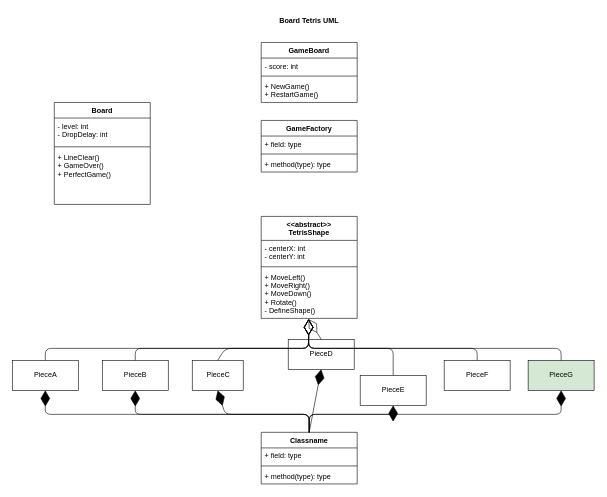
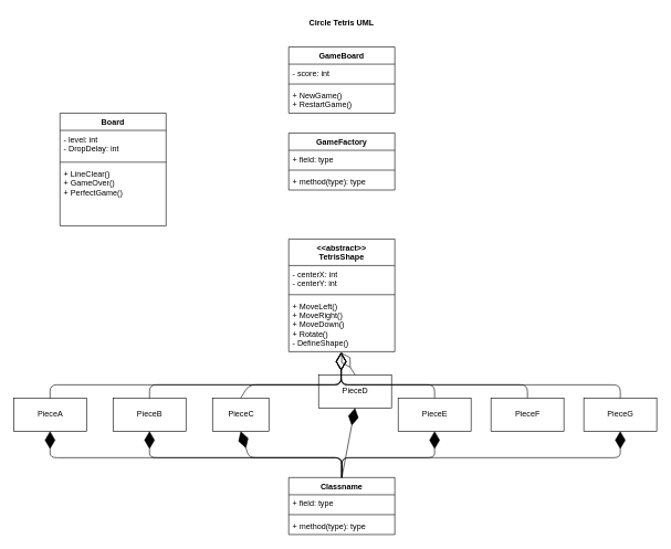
  <mxCell id="0" />
  <mxCell id="1" parent="0" />
- <mxCell id="2" value="Board Tetris UML" style="text;align=center;fontStyle=1;verticalAlign=middle;spacingLeft=3;spacingRight=3;strokeColor=none;rotatable=0;points=[[0,0.5],[1,0.5]];portConstraint=eastwest;" vertex="1" parent="1"><mxGeometry x="460" y="20" width="110" height="26" as="geometry" /></mxCell>
+ <mxCell id="2" value="Circle Tetris UML" style="text;align=center;fontStyle=1;verticalAlign=middle;spacingLeft=3;spacingRight=3;strokeColor=none;rotatable=0;points=[[0,0.5],[1,0.5]];portConstraint=eastwest;" vertex="1" parent="1"><mxGeometry x="460" y="20" width="110" height="26" as="geometry" /></mxCell>
  <mxCell id="3" value="GameBoard" style="swimlane;fontStyle=1;align=center;verticalAlign=top;childLayout=stackLayout;horizontal=1;startSize=26;horizontalStack=0;resizeParent=1;resizeParentMax=0;resizeLast=0;collapsible=1;marginBottom=0;" vertex="1" parent="1"><mxGeometry x="435" y="70" width="160" height="100" as="geometry" /></mxCell>
  <mxCell id="4" value="- score: int " style="text;strokeColor=none;fillColor=none;align=left;verticalAlign=top;spacingLeft=4;spacingRight=4;overflow=hidden;rotatable=0;points=[[0,0.5],[1,0.5]];portConstraint=eastwest;" vertex="1" parent="3"><mxGeometry y="26" width="160" height="26" as="geometry" /></mxCell>
  <mxCell id="5" value="" style="line;strokeWidth=1;fillColor=none;align=left;verticalAlign=middle;spacingTop=-1;spacingLeft=3;spacingRight=3;rotatable=0;labelPosition=right;points=[];portConstraint=eastwest;" vertex="1" parent="3"><mxGeometry y="52" width="160" height="8" as="geometry" /></mxCell>
  <mxCell id="6" value="+ NewGame()&#10;+ RestartGame()" style="text;strokeColor=none;fillColor=none;align=left;verticalAlign=top;spacingLeft=4;spacingRight=4;overflow=hidden;rotatable=0;points=[[0,0.5],[1,0.5]];portConstraint=eastwest;" vertex="1" parent="3"><mxGeometry y="60" width="160" height="40" as="geometry" /></mxCell>
  <mxCell id="7" value="GameFactory" style="swimlane;fontStyle=1;align=center;verticalAlign=top;childLayout=stackLayout;horizontal=1;startSize=26;horizontalStack=0;resizeParent=1;resizeParentMax=0;resizeLast=0;collapsible=1;marginBottom=0;" vertex="1" parent="1"><mxGeometry x="435" y="200" width="160" height="86" as="geometry" /></mxCell>
  <mxCell id="8" value="+ field: type" style="text;strokeColor=none;fillColor=none;align=left;verticalAlign=top;spacingLeft=4;spacingRight=4;overflow=hidden;rotatable=0;points=[[0,0.5],[1,0.5]];portConstraint=eastwest;" vertex="1" parent="7"><mxGeometry y="26" width="160" height="26" as="geometry" /></mxCell>
  <mxCell id="9" value="" style="line;strokeWidth=1;fillColor=none;align=left;verticalAlign=middle;spacingTop=-1;spacingLeft=3;spacingRight=3;rotatable=0;labelPosition=right;points=[];portConstraint=eastwest;" vertex="1" parent="7"><mxGeometry y="52" width="160" height="8" as="geometry" /></mxCell>
  <mxCell id="10" value="+ method(type): type" style="text;strokeColor=none;fillColor=none;align=left;verticalAlign=top;spacingLeft=4;spacingRight=4;overflow=hidden;rotatable=0;points=[[0,0.5],[1,0.5]];portConstraint=eastwest;" vertex="1" parent="7"><mxGeometry y="60" width="160" height="26" as="geometry" /></mxCell>
  <mxCell id="11" value="Board" style="swimlane;fontStyle=1;align=center;verticalAlign=top;childLayout=stackLayout;horizontal=1;startSize=26;horizontalStack=0;resizeParent=1;resizeParentMax=0;resizeLast=0;collapsible=1;marginBottom=0;" vertex="1" parent="1"><mxGeometry x="90" y="170" width="160" height="170" as="geometry" /></mxCell>
  <mxCell id="12" value="- level: int&#10;- DropDelay: int" style="text;strokeColor=none;fillColor=none;align=left;verticalAlign=top;spacingLeft=4;spacingRight=4;overflow=hidden;rotatable=0;points=[[0,0.5],[1,0.5]];portConstraint=eastwest;" vertex="1" parent="11"><mxGeometry y="26" width="160" height="44" as="geometry" /></mxCell>
  <mxCell id="13" value="" style="line;strokeWidth=1;fillColor=none;align=left;verticalAlign=middle;spacingTop=-1;spacingLeft=3;spacingRight=3;rotatable=0;labelPosition=right;points=[];portConstraint=eastwest;" vertex="1" parent="11"><mxGeometry y="70" width="160" height="8" as="geometry" /></mxCell>
  <mxCell id="14" value="+ LineClear()&#10;+ GameOver()&#10;+ PerfectGame()" style="text;strokeColor=none;fillColor=none;align=left;verticalAlign=top;spacingLeft=4;spacingRight=4;overflow=hidden;rotatable=0;points=[[0,0.5],[1,0.5]];portConstraint=eastwest;" vertex="1" parent="11"><mxGeometry y="78" width="160" height="92" as="geometry" /></mxCell>
  <mxCell id="15" value="&lt;&lt;abstract&gt;&gt;&#10;TetrisShape" style="swimlane;fontStyle=1;align=center;verticalAlign=top;childLayout=stackLayout;horizontal=1;startSize=40;horizontalStack=0;resizeParent=1;resizeParentMax=0;resizeLast=0;collapsible=1;marginBottom=0;" vertex="1" parent="1"><mxGeometry x="435" y="360" width="160" height="170" as="geometry" /></mxCell>
  <mxCell id="16" value="- centerX: int&#10;- centerY: int" style="text;strokeColor=none;fillColor=none;align=left;verticalAlign=top;spacingLeft=4;spacingRight=4;overflow=hidden;rotatable=0;points=[[0,0.5],[1,0.5]];portConstraint=eastwest;" vertex="1" parent="15"><mxGeometry y="40" width="160" height="40" as="geometry" /></mxCell>
  <mxCell id="17" value="" style="line;strokeWidth=1;fillColor=none;align=left;verticalAlign=middle;spacingTop=-1;spacingLeft=3;spacingRight=3;rotatable=0;labelPosition=right;points=[];portConstraint=eastwest;" vertex="1" parent="15"><mxGeometry y="80" width="160" height="8" as="geometry" /></mxCell>
  <mxCell id="18" value="+ MoveLeft()&#10;+ MoveRight()&#10;+ MoveDown()&#10;+ Rotate()&#10;- DefineShape()" style="text;strokeColor=none;fillColor=none;align=left;verticalAlign=top;spacingLeft=4;spacingRight=4;overflow=hidden;rotatable=0;points=[[0,0.5],[1,0.5]];portConstraint=eastwest;" vertex="1" parent="15"><mxGeometry y="88" width="160" height="82" as="geometry" /></mxCell>
  <mxCell id="19" value="PieceA" style="html=1;" vertex="1" parent="1"><mxGeometry x="20" y="600" width="110" height="50" as="geometry" /></mxCell>
  <mxCell id="20" value="PieceB" style="html=1;" vertex="1" parent="1"><mxGeometry x="170" y="600" width="110" height="50" as="geometry" /></mxCell>
  <mxCell id="21" value="PieceC" style="html=1;" vertex="1" parent="1"><mxGeometry x="320" y="600" width="85" height="50" as="geometry" /></mxCell>
  <mxCell id="22" value="PieceD" style="html=1;" vertex="1" parent="1"><mxGeometry x="480" y="565" width="110" height="50" as="geometry" /></mxCell>
- <mxCell id="23" value="PieceE" style="html=1;" vertex="1" parent="1"><mxGeometry x="600" y="625" width="110" height="50" as="geometry" /></mxCell>
+ <mxCell id="23" value="PieceE" style="html=1;" vertex="1" parent="1"><mxGeometry x="600" y="600" width="110" height="50" as="geometry" /></mxCell>
  <mxCell id="24" value="PieceF" style="html=1;" vertex="1" parent="1"><mxGeometry x="740" y="600" width="110" height="50" as="geometry" /></mxCell>
- <mxCell id="25" value="PieceG" style="html=1;fillColor=#d5e8d4;" vertex="1" parent="1"><mxGeometry x="880" y="600" width="110" height="50" as="geometry" /></mxCell>
+ <mxCell id="25" value="PieceG" style="html=1;" vertex="1" parent="1"><mxGeometry x="880" y="600" width="110" height="50" as="geometry" /></mxCell>
  <mxCell id="26" value="Classname" style="swimlane;fontStyle=1;align=center;verticalAlign=top;childLayout=stackLayout;horizontal=1;startSize=26;horizontalStack=0;resizeParent=1;resizeParentMax=0;resizeLast=0;collapsible=1;marginBottom=0;" vertex="1" parent="1"><mxGeometry x="435" y="720" width="160" height="86" as="geometry" /></mxCell>
  <mxCell id="27" value="+ field: type" style="text;strokeColor=none;fillColor=none;align=left;verticalAlign=top;spacingLeft=4;spacingRight=4;overflow=hidden;rotatable=0;points=[[0,0.5],[1,0.5]];portConstraint=eastwest;" vertex="1" parent="26"><mxGeometry y="26" width="160" height="26" as="geometry" /></mxCell>
  <mxCell id="28" value="" style="line;strokeWidth=1;fillColor=none;align=left;verticalAlign=middle;spacingTop=-1;spacingLeft=3;spacingRight=3;rotatable=0;labelPosition=right;points=[];portConstraint=eastwest;" vertex="1" parent="26"><mxGeometry y="52" width="160" height="8" as="geometry" /></mxCell>
  <mxCell id="29" value="+ method(type): type" style="text;strokeColor=none;fillColor=none;align=left;verticalAlign=top;spacingLeft=4;spacingRight=4;overflow=hidden;rotatable=0;points=[[0,0.5],[1,0.5]];portConstraint=eastwest;" vertex="1" parent="26"><mxGeometry y="60" width="160" height="26" as="geometry" /></mxCell>
  <mxCell id="30" value="" style="endArrow=diamondThin;endFill=1;endSize=24;html=1;exitX=0.5;exitY=0;exitDx=0;exitDy=0;entryX=0.5;entryY=1;entryDx=0;entryDy=0;" edge="1" parent="1" source="26" target="22"><mxGeometry width="160" relative="1" as="geometry"><mxPoint x="415" y="670" as="sourcePoint" /><mxPoint x="480" y="680" as="targetPoint" /></mxGeometry></mxCell>
  <mxCell id="31" value="" style="endArrow=diamondThin;endFill=1;endSize=24;html=1;exitX=0.5;exitY=0;exitDx=0;exitDy=0;entryX=0.5;entryY=1;entryDx=0;entryDy=0;" edge="1" parent="1" source="26" target="21"><mxGeometry width="160" relative="1" as="geometry"><mxPoint x="415" y="670" as="sourcePoint" /><mxPoint x="480" y="680" as="targetPoint" /><Array as="points"><mxPoint x="515" y="690" /><mxPoint x="375" y="690" /></Array></mxGeometry></mxCell>
  <mxCell id="32" value="" style="endArrow=diamondThin;endFill=1;endSize=24;html=1;exitX=0.5;exitY=0;exitDx=0;exitDy=0;entryX=0.5;entryY=1;entryDx=0;entryDy=0;" edge="1" parent="1" source="26" target="20"><mxGeometry width="160" relative="1" as="geometry"><mxPoint x="415" y="670" as="sourcePoint" /><mxPoint x="480" y="680" as="targetPoint" /><Array as="points"><mxPoint x="515" y="690" /><mxPoint x="225" y="690" /></Array></mxGeometry></mxCell>
  <mxCell id="33" value="" style="endArrow=diamondThin;endFill=1;endSize=24;html=1;exitX=0.5;exitY=0;exitDx=0;exitDy=0;entryX=0.5;entryY=1;entryDx=0;entryDy=0;" edge="1" parent="1" source="26" target="23"><mxGeometry width="160" relative="1" as="geometry"><mxPoint x="415" y="670" as="sourcePoint" /><mxPoint x="480" y="680" as="targetPoint" /><Array as="points"><mxPoint x="515" y="690" /><mxPoint x="655" y="690" /></Array></mxGeometry></mxCell>
  <mxCell id="34" value="" style="endArrow=diamondThin;endFill=1;endSize=24;html=1;exitX=0.5;exitY=0;exitDx=0;exitDy=0;entryX=0.5;entryY=1;entryDx=0;entryDy=0;" edge="1" parent="1" source="26" target="25"><mxGeometry width="160" relative="1" as="geometry"><mxPoint x="415" y="670" as="sourcePoint" /><mxPoint x="480" y="680" as="targetPoint" /><Array as="points"><mxPoint x="515" y="690" /><mxPoint x="935" y="690" /></Array></mxGeometry></mxCell>
  <mxCell id="35" value="" style="endArrow=diamondThin;endFill=1;endSize=24;html=1;exitX=0.5;exitY=0;exitDx=0;exitDy=0;entryX=0.5;entryY=1;entryDx=0;entryDy=0;" edge="1" parent="1" source="26" target="19"><mxGeometry width="160" relative="1" as="geometry"><mxPoint x="415" y="670" as="sourcePoint" /><mxPoint x="480" y="680" as="targetPoint" /><Array as="points"><mxPoint x="515" y="690" /><mxPoint x="75" y="690" /></Array></mxGeometry></mxCell>
  <mxCell id="36" value="" style="endArrow=diamondThin;endFill=0;endSize=24;html=1;entryX=0.494;entryY=1.017;entryDx=0;entryDy=0;entryPerimeter=0;exitX=0.5;exitY=0;exitDx=0;exitDy=0;" edge="1" parent="1" source="21" target="18"><mxGeometry width="160" relative="1" as="geometry"><mxPoint x="530" y="570" as="sourcePoint" /><mxPoint x="690" y="570" as="targetPoint" /><Array as="points"><mxPoint x="375" y="580" /><mxPoint x="514" y="580" /></Array></mxGeometry></mxCell>
  <mxCell id="37" value="" style="endArrow=diamondThin;endFill=0;endSize=24;html=1;entryX=0.494;entryY=1.017;entryDx=0;entryDy=0;entryPerimeter=0;exitX=0.5;exitY=0;exitDx=0;exitDy=0;" edge="1" parent="1" source="22" target="18"><mxGeometry width="160" relative="1" as="geometry"><mxPoint x="530" y="570" as="sourcePoint" /><mxPoint x="690" y="570" as="targetPoint" /></mxGeometry></mxCell>
  <mxCell id="38" value="" style="endArrow=diamondThin;endFill=0;endSize=24;html=1;entryX=0.494;entryY=1.017;entryDx=0;entryDy=0;entryPerimeter=0;exitX=0.5;exitY=0;exitDx=0;exitDy=0;" edge="1" parent="1" source="23" target="18"><mxGeometry width="160" relative="1" as="geometry"><mxPoint x="530" y="570" as="sourcePoint" /><mxPoint x="690" y="570" as="targetPoint" /><Array as="points"><mxPoint x="655" y="580" /><mxPoint x="514" y="580" /></Array></mxGeometry></mxCell>
  <mxCell id="39" value="" style="endArrow=diamondThin;endFill=0;endSize=24;html=1;entryX=0.494;entryY=1.017;entryDx=0;entryDy=0;entryPerimeter=0;exitX=0.5;exitY=0;exitDx=0;exitDy=0;" edge="1" parent="1" source="24" target="18"><mxGeometry width="160" relative="1" as="geometry"><mxPoint x="530" y="570" as="sourcePoint" /><mxPoint x="690" y="570" as="targetPoint" /><Array as="points"><mxPoint x="795" y="580" /><mxPoint x="514" y="580" /></Array></mxGeometry></mxCell>
  <mxCell id="40" value="" style="endArrow=diamondThin;endFill=0;endSize=24;html=1;entryX=0.494;entryY=1.017;entryDx=0;entryDy=0;entryPerimeter=0;exitX=0.5;exitY=0;exitDx=0;exitDy=0;" edge="1" parent="1" source="25" target="18"><mxGeometry width="160" relative="1" as="geometry"><mxPoint x="530" y="570" as="sourcePoint" /><mxPoint x="690" y="570" as="targetPoint" /><Array as="points"><mxPoint x="935" y="580" /><mxPoint x="514" y="580" /></Array></mxGeometry></mxCell>
  <mxCell id="41" value="" style="endArrow=diamondThin;endFill=0;endSize=24;html=1;entryX=0.494;entryY=1.017;entryDx=0;entryDy=0;entryPerimeter=0;exitX=0.5;exitY=0;exitDx=0;exitDy=0;" edge="1" parent="1" source="20" target="18"><mxGeometry width="160" relative="1" as="geometry"><mxPoint x="530" y="570" as="sourcePoint" /><mxPoint x="690" y="570" as="targetPoint" /><Array as="points"><mxPoint x="225" y="580" /><mxPoint x="514" y="580" /></Array></mxGeometry></mxCell>
  <mxCell id="42" value="" style="endArrow=diamondThin;endFill=0;endSize=24;html=1;entryX=0.494;entryY=1.017;entryDx=0;entryDy=0;entryPerimeter=0;exitX=0.5;exitY=0;exitDx=0;exitDy=0;" edge="1" parent="1" source="19" target="18"><mxGeometry width="160" relative="1" as="geometry"><mxPoint x="530" y="570" as="sourcePoint" /><mxPoint x="690" y="570" as="targetPoint" /><Array as="points"><mxPoint x="75" y="580" /><mxPoint x="514" y="580" /></Array></mxGeometry></mxCell>
